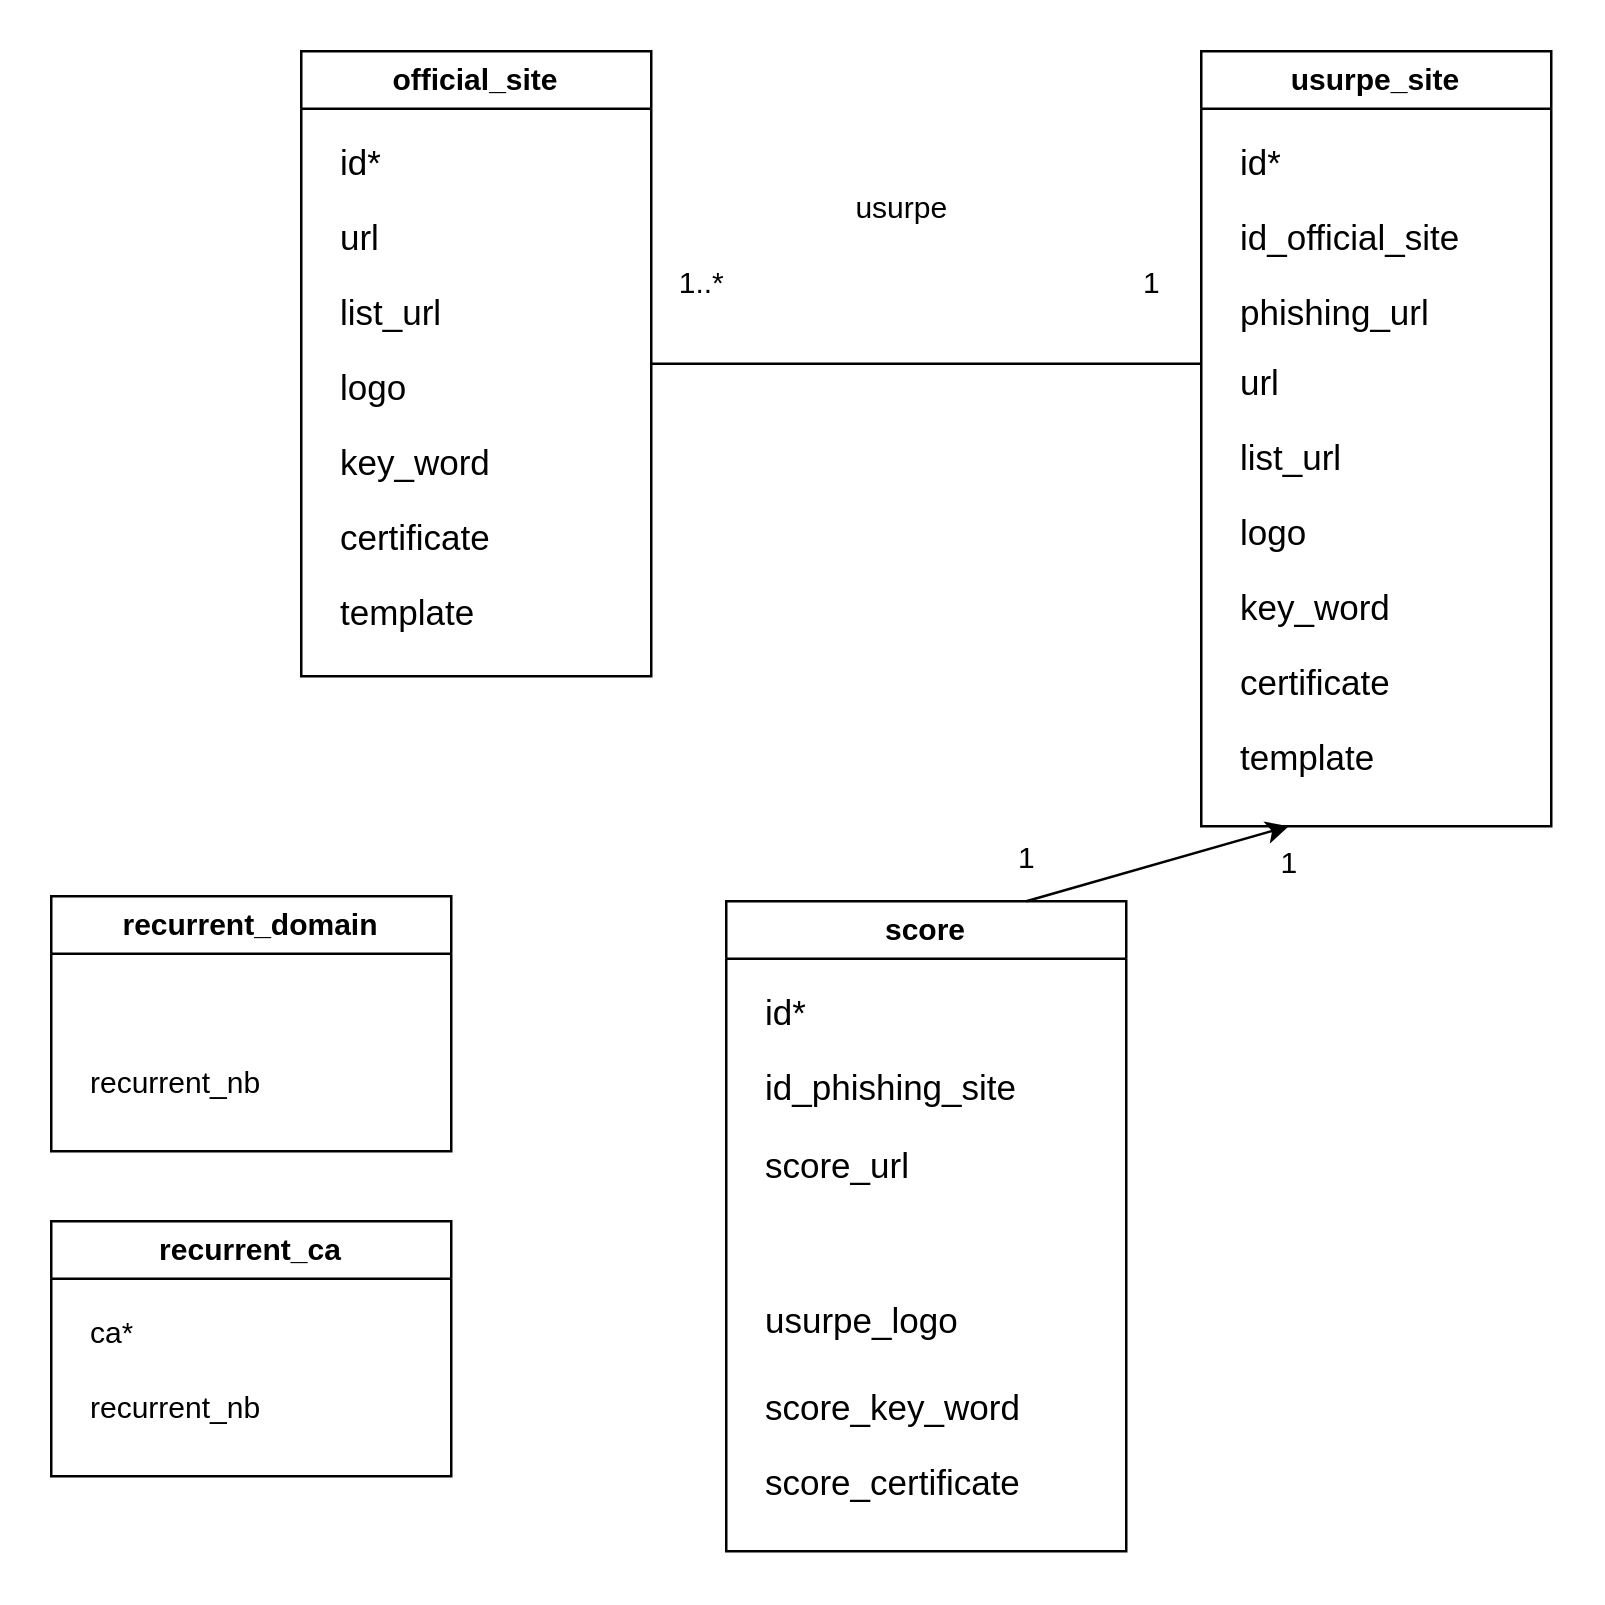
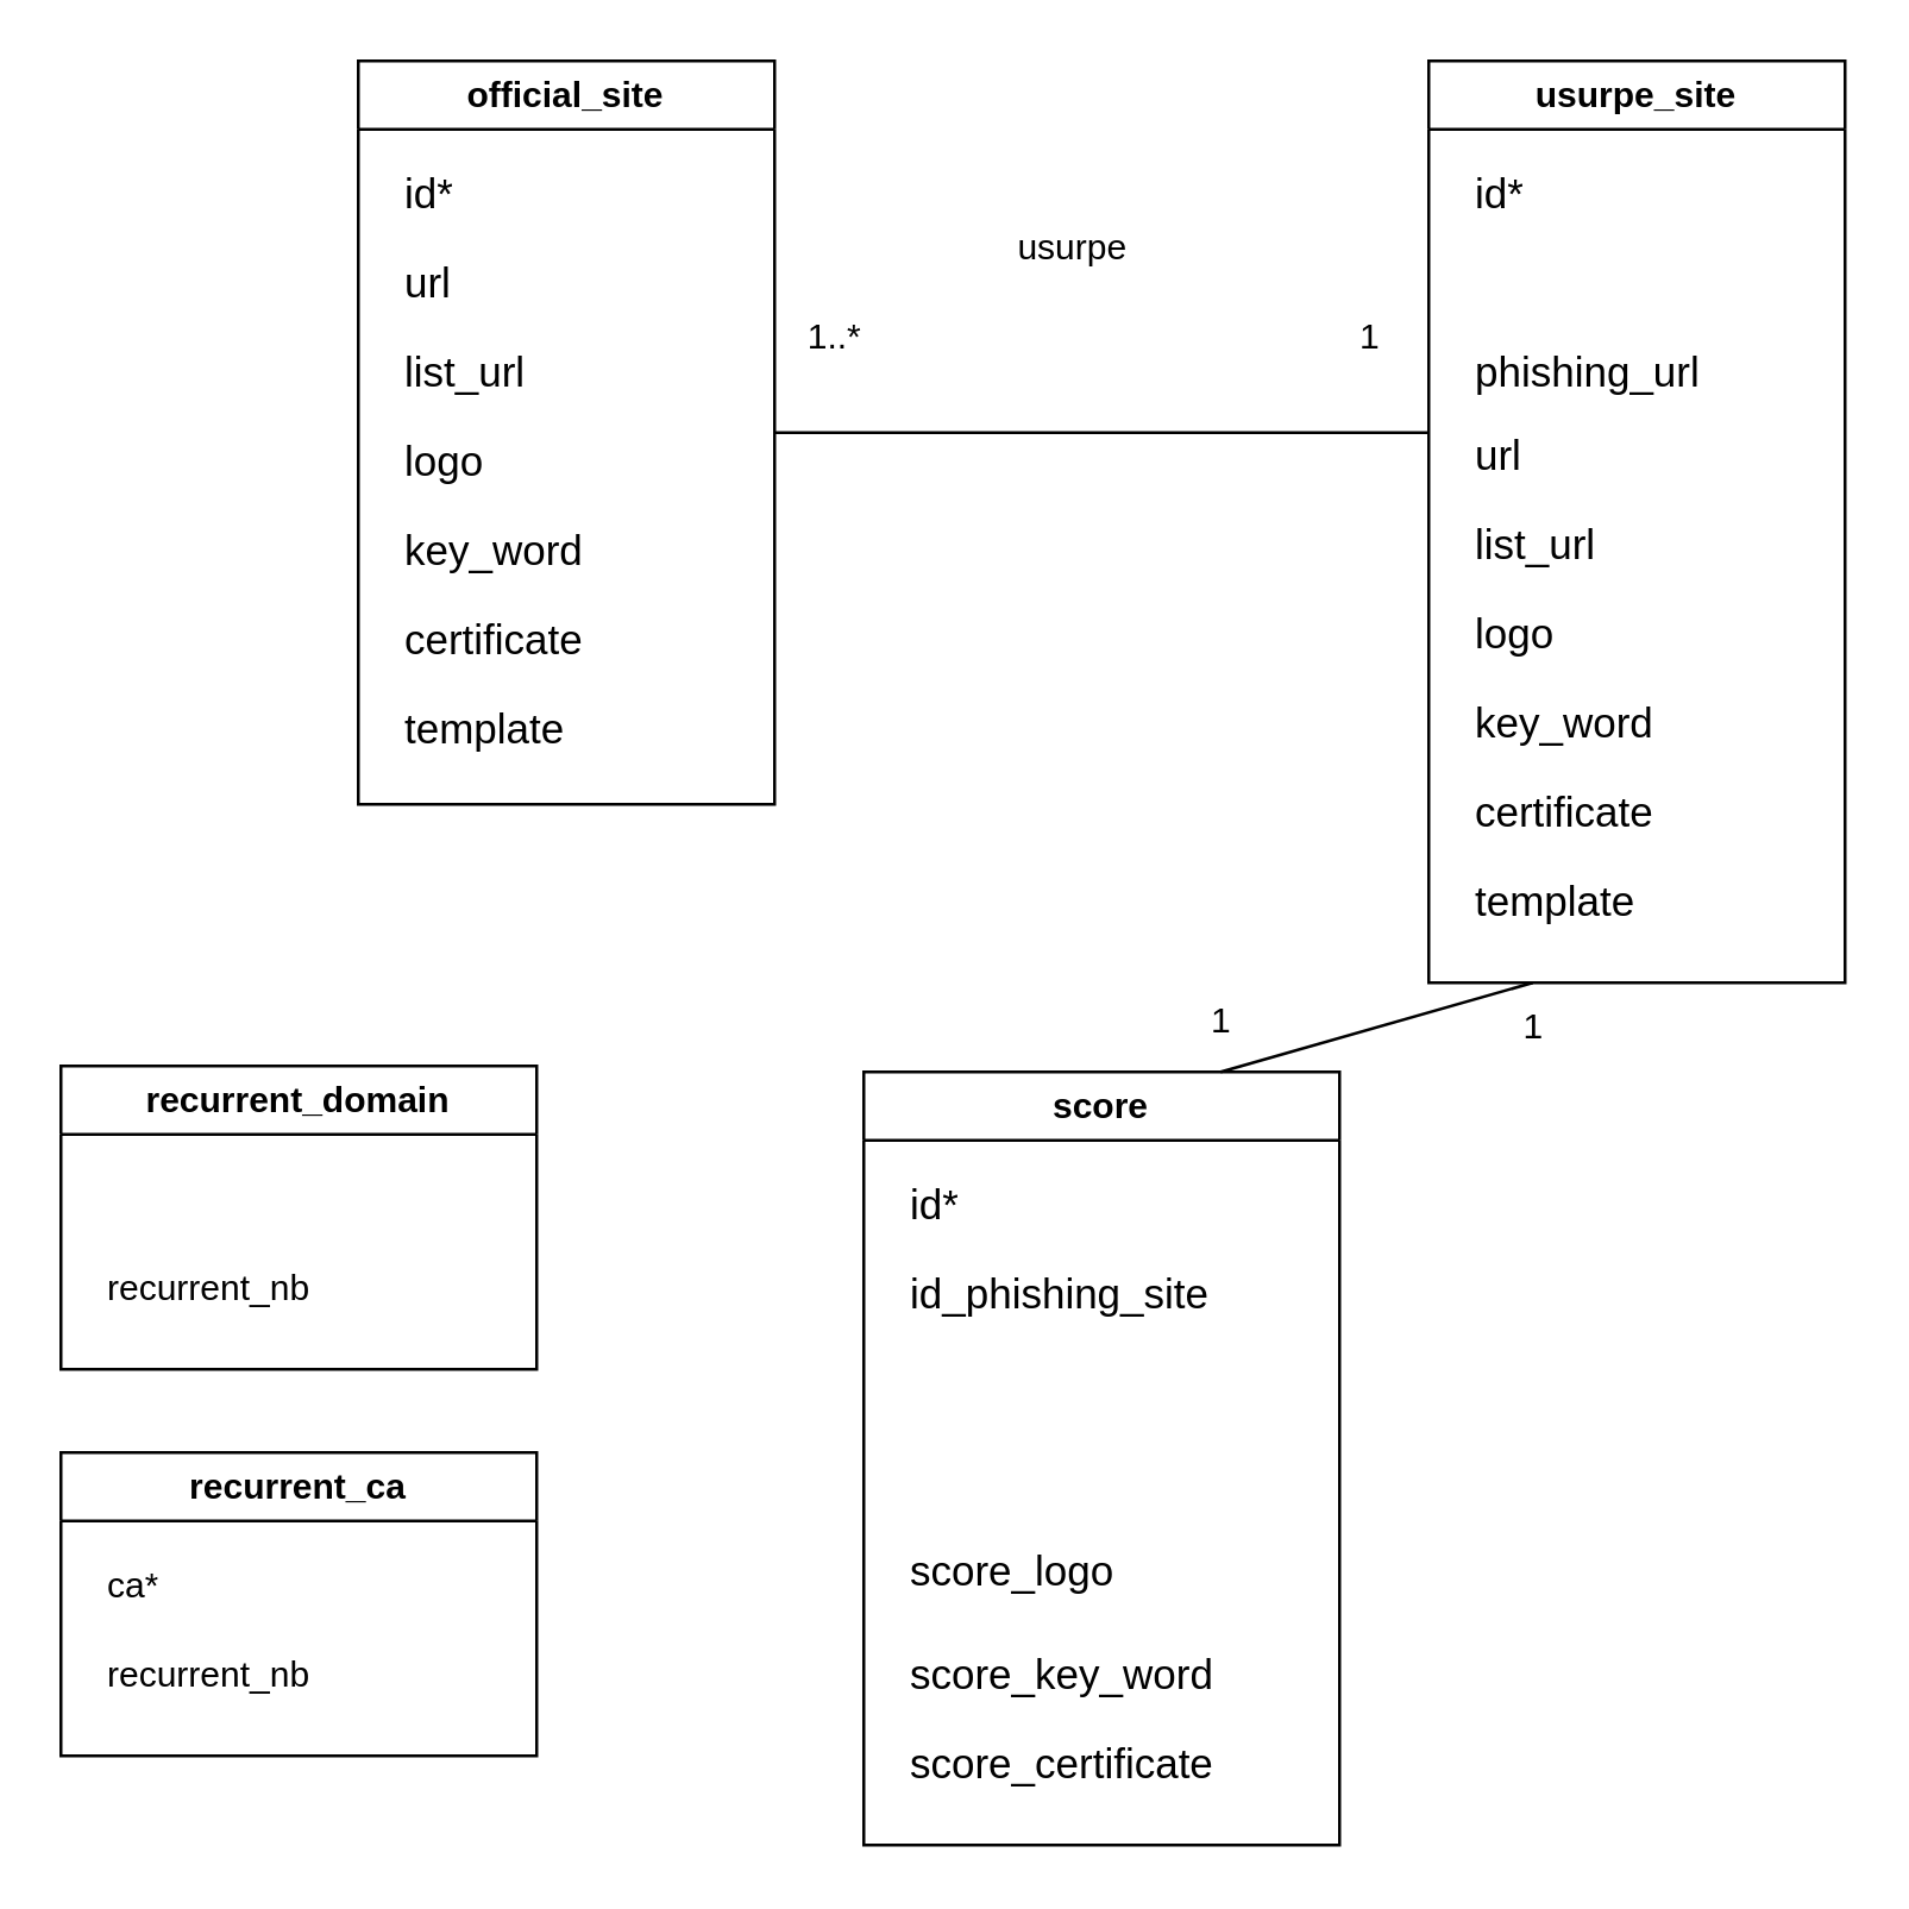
  <mxCell id="0" />
  <mxCell id="1" parent="0" />
  <mxCell id="2" value="official_site" style="swimlane;whiteSpace=wrap;html=1;" parent="1" vertex="1"><mxGeometry x="120" y="20" width="140" height="250" as="geometry" /></mxCell>
  <mxCell id="3" value="&lt;font style=&quot;font-size: 14px;&quot;&gt;id*&lt;/font&gt;" style="text;strokeColor=none;fillColor=none;align=left;verticalAlign=middle;spacingLeft=4;spacingRight=4;overflow=hidden;points=[[0,0.5],[1,0.5]];portConstraint=eastwest;rotatable=0;whiteSpace=wrap;html=1;" parent="2" vertex="1"><mxGeometry x="10" y="30" width="110" height="30" as="geometry" /></mxCell>
  <mxCell id="4" value="&lt;font style=&quot;font-size: 14px;&quot;&gt;url&lt;/font&gt;" style="text;strokeColor=none;fillColor=none;align=left;verticalAlign=middle;spacingLeft=4;spacingRight=4;overflow=hidden;points=[[0,0.5],[1,0.5]];portConstraint=eastwest;rotatable=0;whiteSpace=wrap;html=1;" parent="2" vertex="1"><mxGeometry x="10" y="60" width="110" height="30" as="geometry" /></mxCell>
  <mxCell id="5" value="&lt;font style=&quot;font-size: 14px;&quot;&gt;logo&lt;/font&gt;" style="text;strokeColor=none;fillColor=none;align=left;verticalAlign=middle;spacingLeft=4;spacingRight=4;overflow=hidden;points=[[0,0.5],[1,0.5]];portConstraint=eastwest;rotatable=0;whiteSpace=wrap;html=1;" parent="2" vertex="1"><mxGeometry x="10" y="120" width="110" height="30" as="geometry" /></mxCell>
  <mxCell id="6" value="&lt;font style=&quot;font-size: 14px;&quot;&gt;key_word&lt;/font&gt;" style="text;strokeColor=none;fillColor=none;align=left;verticalAlign=middle;spacingLeft=4;spacingRight=4;overflow=hidden;points=[[0,0.5],[1,0.5]];portConstraint=eastwest;rotatable=0;whiteSpace=wrap;html=1;" parent="2" vertex="1"><mxGeometry x="10" y="150" width="110" height="30" as="geometry" /></mxCell>
  <mxCell id="7" value="&lt;font style=&quot;font-size: 14px;&quot;&gt;list_url&lt;/font&gt;" style="text;strokeColor=none;fillColor=none;align=left;verticalAlign=middle;spacingLeft=4;spacingRight=4;overflow=hidden;points=[[0,0.5],[1,0.5]];portConstraint=eastwest;rotatable=0;whiteSpace=wrap;html=1;" parent="2" vertex="1"><mxGeometry x="10" y="90" width="110" height="30" as="geometry" /></mxCell>
  <mxCell id="8" value="&lt;font style=&quot;font-size: 14px;&quot;&gt;certificate&lt;/font&gt;" style="text;strokeColor=none;fillColor=none;align=left;verticalAlign=middle;spacingLeft=4;spacingRight=4;overflow=hidden;points=[[0,0.5],[1,0.5]];portConstraint=eastwest;rotatable=0;whiteSpace=wrap;html=1;" parent="2" vertex="1"><mxGeometry x="10" y="180" width="110" height="30" as="geometry" /></mxCell>
  <mxCell id="9" value="&lt;font style=&quot;font-size: 14px;&quot;&gt;template&lt;/font&gt;" style="text;strokeColor=none;fillColor=none;align=left;verticalAlign=middle;spacingLeft=4;spacingRight=4;overflow=hidden;points=[[0,0.5],[1,0.5]];portConstraint=eastwest;rotatable=0;whiteSpace=wrap;html=1;" parent="2" vertex="1"><mxGeometry x="10" y="210" width="110" height="30" as="geometry" /></mxCell>
  <mxCell id="10" value="usurpe_site" style="swimlane;whiteSpace=wrap;html=1;" parent="1" vertex="1"><mxGeometry x="480" y="20" width="140" height="310" as="geometry" /></mxCell>
  <mxCell id="11" value="&lt;font style=&quot;font-size: 14px;&quot;&gt;id*&lt;/font&gt;" style="text;strokeColor=none;fillColor=none;align=left;verticalAlign=middle;spacingLeft=4;spacingRight=4;overflow=hidden;points=[[0,0.5],[1,0.5]];portConstraint=eastwest;rotatable=0;whiteSpace=wrap;html=1;" parent="10" vertex="1"><mxGeometry x="10" y="30" width="110" height="30" as="geometry" /></mxCell>
  <mxCell id="12" value="&lt;font style=&quot;font-size: 14px;&quot;&gt;url&lt;/font&gt;" style="text;strokeColor=none;fillColor=none;align=left;verticalAlign=middle;spacingLeft=4;spacingRight=4;overflow=hidden;points=[[0,0.5],[1,0.5]];portConstraint=eastwest;rotatable=0;whiteSpace=wrap;html=1;" parent="10" vertex="1"><mxGeometry x="10" y="118" width="110" height="30" as="geometry" /></mxCell>
  <mxCell id="13" value="&lt;font style=&quot;font-size: 14px;&quot;&gt;logo&lt;/font&gt;" style="text;strokeColor=none;fillColor=none;align=left;verticalAlign=middle;spacingLeft=4;spacingRight=4;overflow=hidden;points=[[0,0.5],[1,0.5]];portConstraint=eastwest;rotatable=0;whiteSpace=wrap;html=1;" parent="10" vertex="1"><mxGeometry x="10" y="178" width="110" height="30" as="geometry" /></mxCell>
  <mxCell id="14" value="&lt;font style=&quot;font-size: 14px;&quot;&gt;key_word&lt;/font&gt;" style="text;strokeColor=none;fillColor=none;align=left;verticalAlign=middle;spacingLeft=4;spacingRight=4;overflow=hidden;points=[[0,0.5],[1,0.5]];portConstraint=eastwest;rotatable=0;whiteSpace=wrap;html=1;" parent="10" vertex="1"><mxGeometry x="10" y="208" width="110" height="30" as="geometry" /></mxCell>
  <mxCell id="15" value="&lt;font style=&quot;font-size: 14px;&quot;&gt;list_url&lt;/font&gt;" style="text;strokeColor=none;fillColor=none;align=left;verticalAlign=middle;spacingLeft=4;spacingRight=4;overflow=hidden;points=[[0,0.5],[1,0.5]];portConstraint=eastwest;rotatable=0;whiteSpace=wrap;html=1;" parent="10" vertex="1"><mxGeometry x="10" y="148" width="110" height="30" as="geometry" /></mxCell>
  <mxCell id="16" value="&lt;font style=&quot;font-size: 14px;&quot;&gt;certificate&lt;/font&gt;" style="text;strokeColor=none;fillColor=none;align=left;verticalAlign=middle;spacingLeft=4;spacingRight=4;overflow=hidden;points=[[0,0.5],[1,0.5]];portConstraint=eastwest;rotatable=0;whiteSpace=wrap;html=1;" parent="10" vertex="1"><mxGeometry x="10" y="238" width="110" height="30" as="geometry" /></mxCell>
- <mxCell id="17" value="&lt;font style=&quot;font-size: 14px;&quot;&gt;id_official_site&lt;/font&gt;" style="text;strokeColor=none;fillColor=none;align=left;verticalAlign=middle;spacingLeft=4;spacingRight=4;overflow=hidden;points=[[0,0.5],[1,0.5]];portConstraint=eastwest;rotatable=0;whiteSpace=wrap;html=1;" parent="10" vertex="1"><mxGeometry x="10" y="60" width="110" height="30" as="geometry" /></mxCell>
  <mxCell id="18" value="&lt;font style=&quot;font-size: 14px;&quot;&gt;template&lt;/font&gt;" style="text;strokeColor=none;fillColor=none;align=left;verticalAlign=middle;spacingLeft=4;spacingRight=4;overflow=hidden;points=[[0,0.5],[1,0.5]];portConstraint=eastwest;rotatable=0;whiteSpace=wrap;html=1;" parent="10" vertex="1"><mxGeometry x="10" y="268" width="110" height="30" as="geometry" /></mxCell>
  <mxCell id="19" value="&lt;div&gt;&lt;font style=&quot;font-size: 14px;&quot;&gt;phishing_url&lt;/font&gt;&lt;/div&gt;" style="text;strokeColor=none;fillColor=none;align=left;verticalAlign=middle;spacingLeft=4;spacingRight=4;overflow=hidden;points=[[0,0.5],[1,0.5]];portConstraint=eastwest;rotatable=0;whiteSpace=wrap;html=1;" vertex="1" parent="10"><mxGeometry x="10" y="90" width="110" height="30" as="geometry" /></mxCell>
  <mxCell id="20" value="score" style="swimlane;whiteSpace=wrap;html=1;" parent="1" vertex="1"><mxGeometry x="290" y="360" width="160" height="260" as="geometry" /></mxCell>
  <mxCell id="21" value="&lt;font style=&quot;font-size: 14px;&quot;&gt;id*&lt;/font&gt;" style="text;strokeColor=none;fillColor=none;align=left;verticalAlign=middle;spacingLeft=4;spacingRight=4;overflow=hidden;points=[[0,0.5],[1,0.5]];portConstraint=eastwest;rotatable=0;whiteSpace=wrap;html=1;" parent="20" vertex="1"><mxGeometry x="10" y="30" width="110" height="30" as="geometry" /></mxCell>
- <mxCell id="22" value="&lt;font style=&quot;font-size: 14px;&quot;&gt;score_url&lt;/font&gt;" style="text;strokeColor=none;fillColor=none;align=left;verticalAlign=middle;spacingLeft=4;spacingRight=4;overflow=hidden;points=[[0,0.5],[1,0.5]];portConstraint=eastwest;rotatable=0;whiteSpace=wrap;html=1;" parent="20" vertex="1"><mxGeometry x="10" y="91" width="110" height="30" as="geometry" /></mxCell>
- <mxCell id="23" value="&lt;font style=&quot;font-size: 14px;&quot;&gt;usurpe_logo&lt;/font&gt;" style="text;strokeColor=none;fillColor=none;align=left;verticalAlign=middle;spacingLeft=4;spacingRight=4;overflow=hidden;points=[[0,0.5],[1,0.5]];portConstraint=eastwest;rotatable=0;whiteSpace=wrap;html=1;" parent="20" vertex="1"><mxGeometry x="10" y="153" width="110" height="30" as="geometry" /></mxCell>
+ <mxCell id="23" value="&lt;font style=&quot;font-size: 14px;&quot;&gt;score_logo&lt;/font&gt;" style="text;strokeColor=none;fillColor=none;align=left;verticalAlign=middle;spacingLeft=4;spacingRight=4;overflow=hidden;points=[[0,0.5],[1,0.5]];portConstraint=eastwest;rotatable=0;whiteSpace=wrap;html=1;" parent="20" vertex="1"><mxGeometry x="10" y="153" width="110" height="30" as="geometry" /></mxCell>
  <mxCell id="24" value="&lt;font style=&quot;font-size: 14px;&quot;&gt;score_key_word&lt;/font&gt;" style="text;strokeColor=none;fillColor=none;align=left;verticalAlign=middle;spacingLeft=4;spacingRight=4;overflow=hidden;points=[[0,0.5],[1,0.5]];portConstraint=eastwest;rotatable=0;whiteSpace=wrap;html=1;" parent="20" vertex="1"><mxGeometry x="10" y="188" width="130" height="30" as="geometry" /></mxCell>
  <mxCell id="25" value="&lt;font style=&quot;font-size: 14px;&quot;&gt;score_certificate&lt;/font&gt;" style="text;strokeColor=none;fillColor=none;align=left;verticalAlign=middle;spacingLeft=4;spacingRight=4;overflow=hidden;points=[[0,0.5],[1,0.5]];portConstraint=eastwest;rotatable=0;whiteSpace=wrap;html=1;" parent="20" vertex="1"><mxGeometry x="10" y="218" width="120" height="30" as="geometry" /></mxCell>
  <mxCell id="26" value="&lt;font style=&quot;font-size: 14px;&quot;&gt;id_phishing_site&lt;/font&gt;" style="text;strokeColor=none;fillColor=none;align=left;verticalAlign=middle;spacingLeft=4;spacingRight=4;overflow=hidden;points=[[0,0.5],[1,0.5]];portConstraint=eastwest;rotatable=0;whiteSpace=wrap;html=1;" parent="20" vertex="1"><mxGeometry x="10" y="60" width="150" height="30" as="geometry" /></mxCell>
  <mxCell id="27" value="" style="endArrow=none;html=1;rounded=0;entryX=1;entryY=0.5;entryDx=0;entryDy=0;" parent="1" target="2" edge="1"><mxGeometry width="50" height="50" relative="1" as="geometry"><mxPoint x="480" y="145" as="sourcePoint" /><mxPoint x="290" y="230" as="targetPoint" /></mxGeometry></mxCell>
  <mxCell id="28" value="1" style="text;html=1;align=center;verticalAlign=middle;resizable=0;points=[];autosize=1;strokeColor=none;fillColor=none;" parent="1" vertex="1"><mxGeometry x="445" y="98" width="30" height="30" as="geometry" /></mxCell>
  <mxCell id="29" value="1..*" style="text;html=1;align=center;verticalAlign=middle;resizable=0;points=[];autosize=1;strokeColor=none;fillColor=none;" parent="1" vertex="1"><mxGeometry x="260" y="98" width="40" height="30" as="geometry" /></mxCell>
- <mxCell id="30" value="" style="endArrow=classic;html=1;rounded=0;exitX=0.75;exitY=0;exitDx=0;exitDy=0;entryX=0.25;entryY=1;entryDx=0;entryDy=0;" parent="1" source="20" target="10" edge="1"><mxGeometry width="50" height="50" relative="1" as="geometry"><mxPoint x="240" y="310" as="sourcePoint" /><mxPoint x="290" y="260" as="targetPoint" /></mxGeometry></mxCell>
+ <mxCell id="30" value="" style="endArrow=none;html=1;rounded=0;exitX=0.75;exitY=0;exitDx=0;exitDy=0;entryX=0.25;entryY=1;entryDx=0;entryDy=0;" parent="1" source="20" target="10" edge="1"><mxGeometry width="50" height="50" relative="1" as="geometry"><mxPoint x="240" y="310" as="sourcePoint" /><mxPoint x="290" y="260" as="targetPoint" /></mxGeometry></mxCell>
  <mxCell id="31" value="usurpe" style="text;html=1;align=center;verticalAlign=middle;resizable=0;points=[];autosize=1;strokeColor=none;fillColor=none;" parent="1" vertex="1"><mxGeometry x="330" y="68" width="60" height="30" as="geometry" /></mxCell>
  <mxCell id="32" value="1" style="text;html=1;align=center;verticalAlign=middle;resizable=0;points=[];autosize=1;strokeColor=none;fillColor=none;" parent="1" vertex="1"><mxGeometry x="500" y="330" width="30" height="30" as="geometry" /></mxCell>
  <mxCell id="33" value="1" style="text;html=1;align=center;verticalAlign=middle;resizable=0;points=[];autosize=1;strokeColor=none;fillColor=none;" parent="1" vertex="1"><mxGeometry x="395" y="328" width="30" height="30" as="geometry" /></mxCell>
  <mxCell id="34" value="recurrent_domain" style="swimlane;whiteSpace=wrap;html=1;" parent="1" vertex="1"><mxGeometry x="20" y="358" width="160" height="102" as="geometry" /></mxCell>
  <mxCell id="35" value="recurrent_nb" style="text;strokeColor=none;fillColor=none;align=left;verticalAlign=middle;spacingLeft=4;spacingRight=4;overflow=hidden;points=[[0,0.5],[1,0.5]];portConstraint=eastwest;rotatable=0;whiteSpace=wrap;html=1;" parent="34" vertex="1"><mxGeometry x="10" y="60" width="150" height="30" as="geometry" /></mxCell>
  <mxCell id="36" value="recurrent_ca" style="swimlane;whiteSpace=wrap;html=1;" vertex="1" parent="1"><mxGeometry x="20" y="488" width="160" height="102" as="geometry" /></mxCell>
  <mxCell id="37" value="ca*" style="text;strokeColor=none;fillColor=none;align=left;verticalAlign=middle;spacingLeft=4;spacingRight=4;overflow=hidden;points=[[0,0.5],[1,0.5]];portConstraint=eastwest;rotatable=0;whiteSpace=wrap;html=1;" vertex="1" parent="36"><mxGeometry x="10" y="30" width="110" height="30" as="geometry" /></mxCell>
  <mxCell id="38" value="recurrent_nb" style="text;strokeColor=none;fillColor=none;align=left;verticalAlign=middle;spacingLeft=4;spacingRight=4;overflow=hidden;points=[[0,0.5],[1,0.5]];portConstraint=eastwest;rotatable=0;whiteSpace=wrap;html=1;" vertex="1" parent="36"><mxGeometry x="10" y="60" width="150" height="30" as="geometry" /></mxCell>
